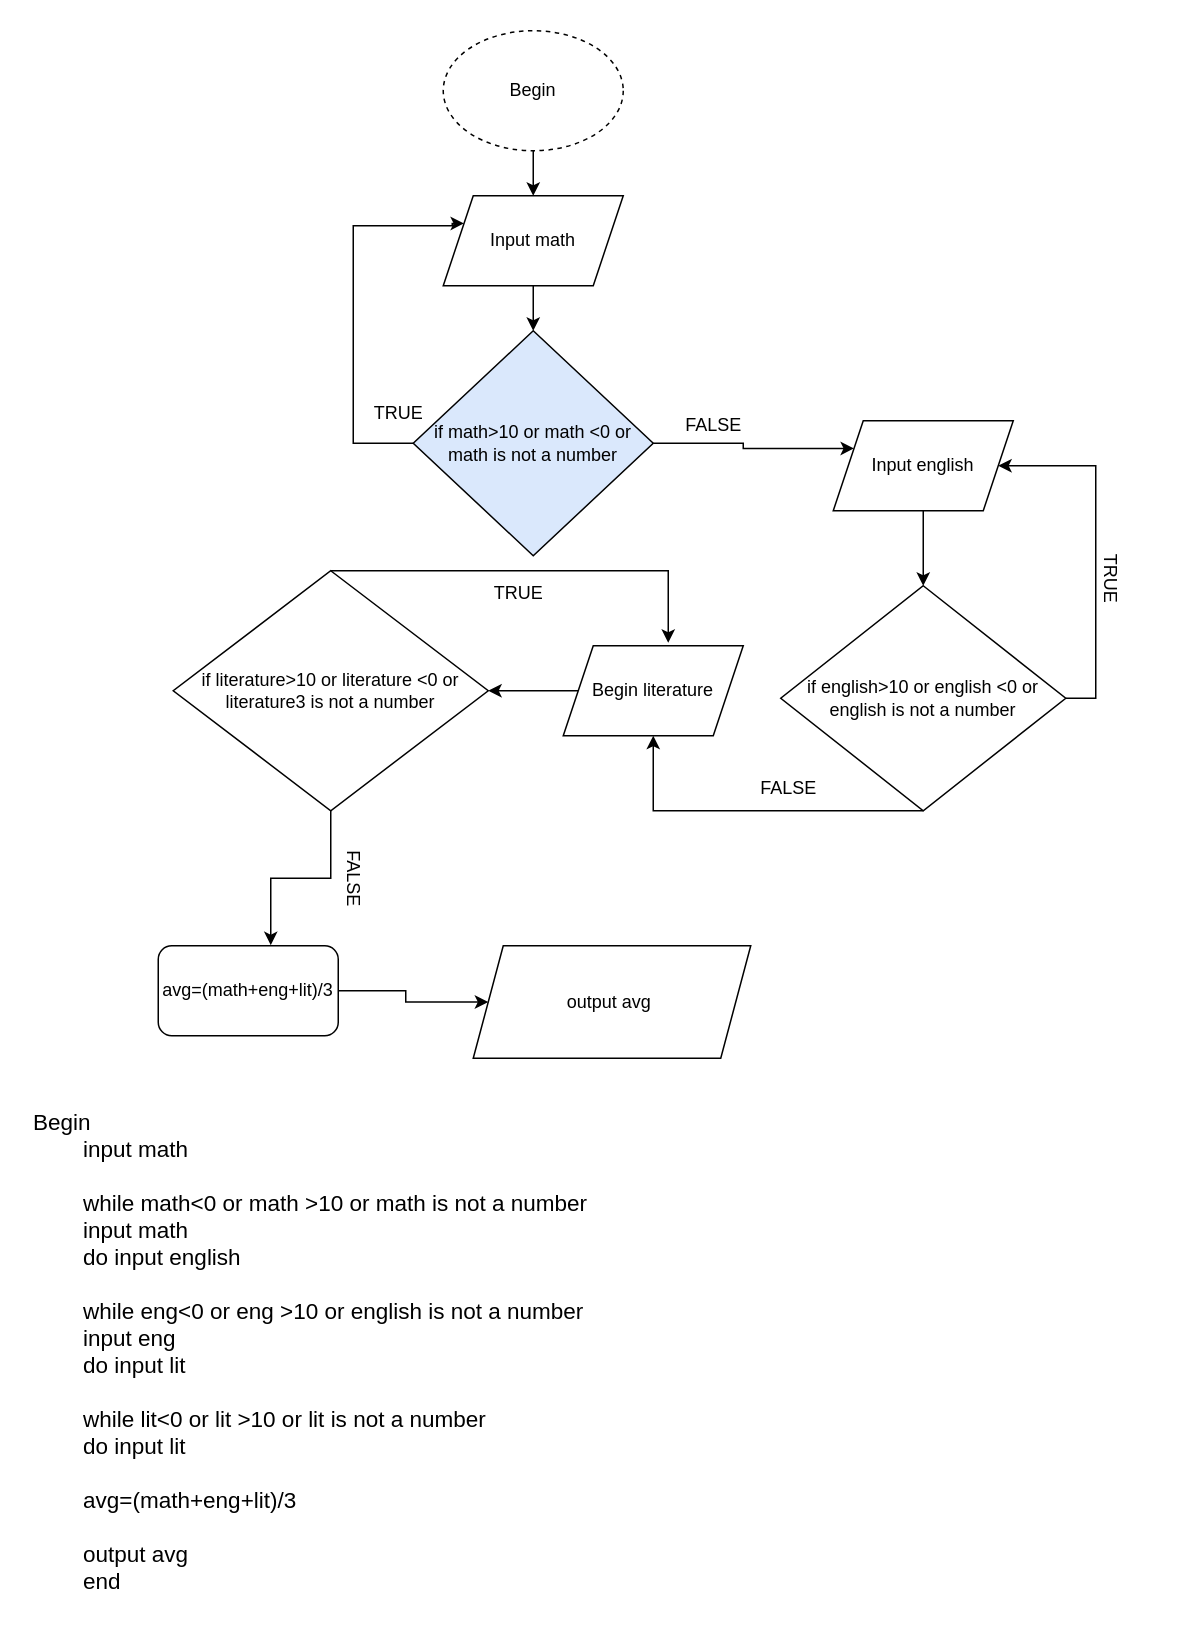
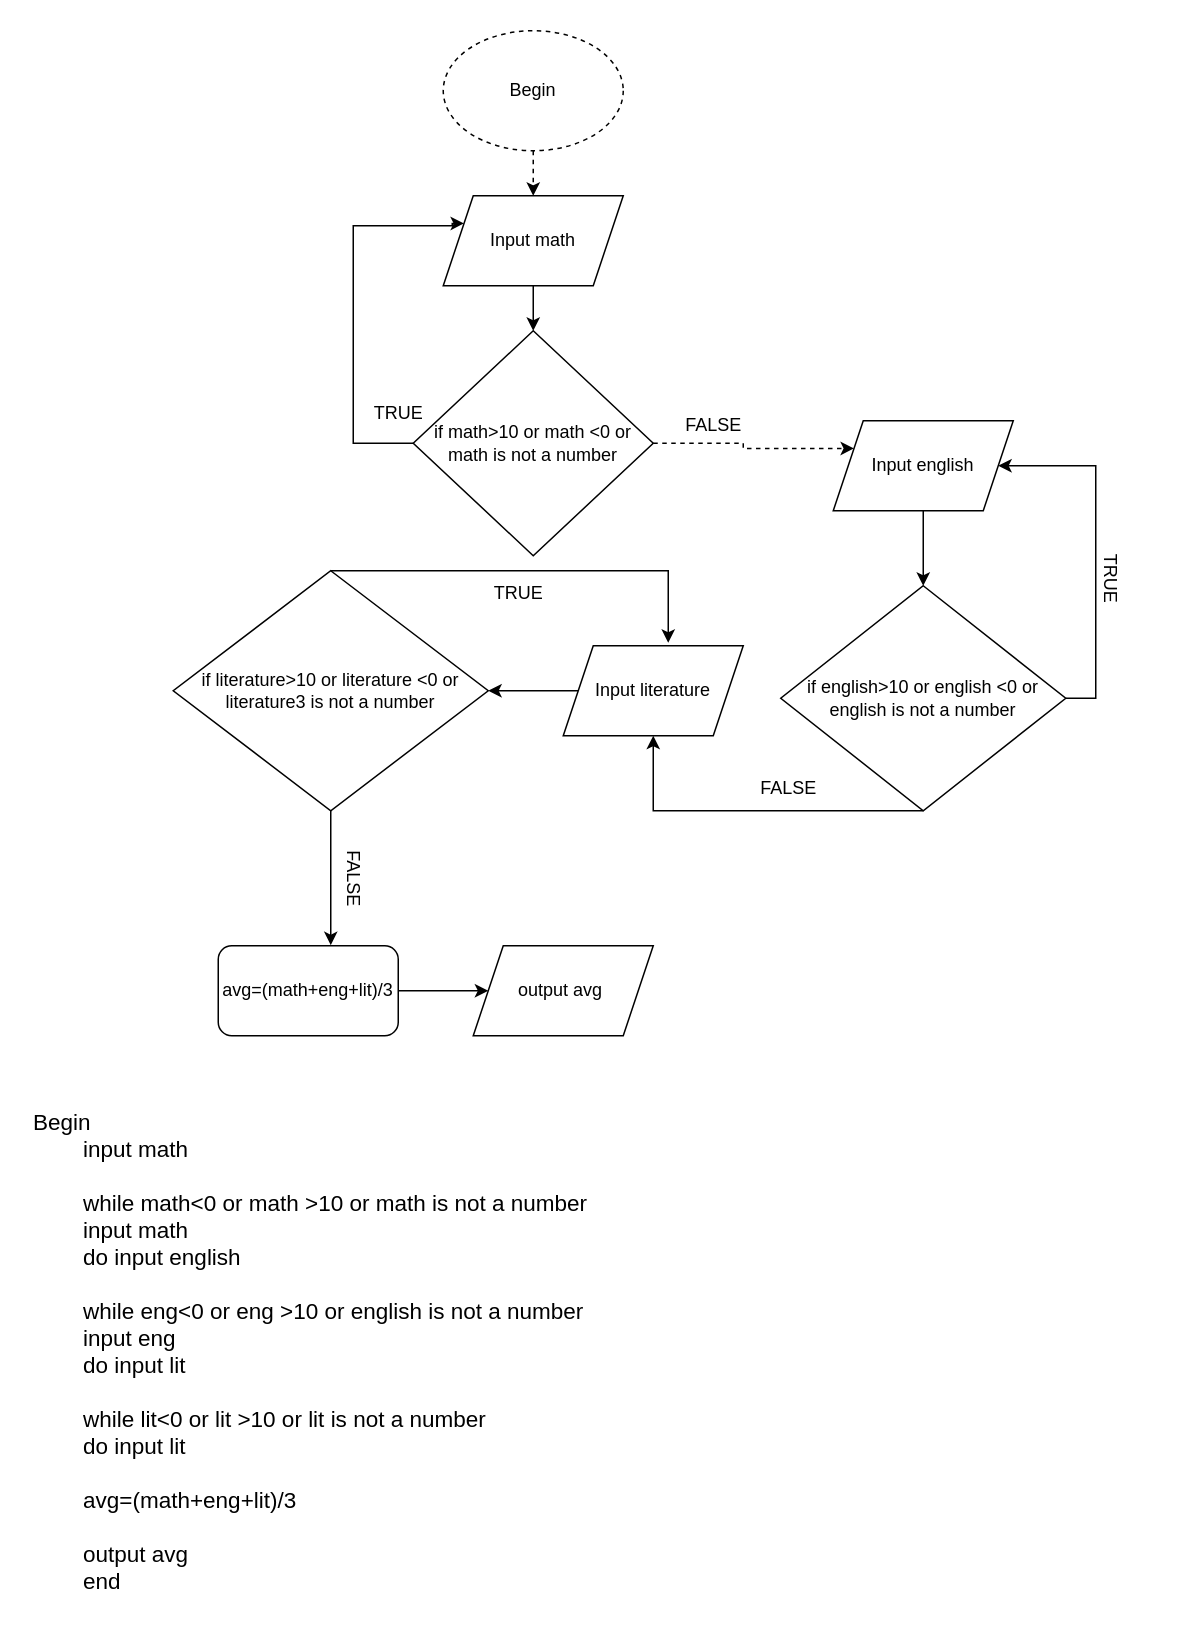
  <mxCell id="0" />
  <mxCell id="1" parent="0" />
- <mxCell id="2" style="edgeStyle=orthogonalEdgeStyle;rounded=0;orthogonalLoop=1;jettySize=auto;html=1;exitX=0.5;exitY=1;exitDx=0;exitDy=0;entryX=0.5;entryY=0;entryDx=0;entryDy=0;" parent="1" source="3" target="5" edge="1"><mxGeometry relative="1" as="geometry" /></mxCell>
+ <mxCell id="2" style="edgeStyle=orthogonalEdgeStyle;rounded=0;orthogonalLoop=1;jettySize=auto;html=1;exitX=0.5;exitY=1;exitDx=0;exitDy=0;entryX=0.5;entryY=0;entryDx=0;entryDy=0;dashed=1;" parent="1" source="3" target="5" edge="1"><mxGeometry relative="1" as="geometry" /></mxCell>
  <mxCell id="3" value="Begin" style="ellipse;whiteSpace=wrap;html=1;dashed=1;" parent="1" vertex="1"><mxGeometry x="295" y="20" width="120" height="80" as="geometry" /></mxCell>
  <mxCell id="4" style="edgeStyle=orthogonalEdgeStyle;rounded=0;orthogonalLoop=1;jettySize=auto;html=1;exitX=0.5;exitY=1;exitDx=0;exitDy=0;" parent="1" source="5" target="8" edge="1"><mxGeometry relative="1" as="geometry" /></mxCell>
  <mxCell id="5" value="Input math" style="shape=parallelogram;perimeter=parallelogramPerimeter;whiteSpace=wrap;html=1;fixedSize=1;" parent="1" vertex="1"><mxGeometry x="295" y="130" width="120" height="60" as="geometry" /></mxCell>
- <mxCell id="6" style="edgeStyle=orthogonalEdgeStyle;rounded=0;orthogonalLoop=1;jettySize=auto;html=1;exitX=1;exitY=0.5;exitDx=0;exitDy=0;entryX=0;entryY=0.25;entryDx=0;entryDy=0;" parent="1" source="8" target="12" edge="1"><mxGeometry relative="1" as="geometry" /></mxCell>
+ <mxCell id="6" style="edgeStyle=orthogonalEdgeStyle;rounded=0;orthogonalLoop=1;jettySize=auto;html=1;exitX=1;exitY=0.5;exitDx=0;exitDy=0;entryX=0;entryY=0.25;entryDx=0;entryDy=0;dashed=1;" parent="1" source="8" target="12" edge="1"><mxGeometry relative="1" as="geometry" /></mxCell>
  <mxCell id="7" style="edgeStyle=orthogonalEdgeStyle;rounded=0;orthogonalLoop=1;jettySize=auto;html=1;exitX=0;exitY=0.5;exitDx=0;exitDy=0;entryX=0;entryY=0.25;entryDx=0;entryDy=0;" parent="1" source="8" target="5" edge="1"><mxGeometry relative="1" as="geometry"><Array as="points"><mxPoint x="235" y="295" /><mxPoint x="235" y="150" /><mxPoint x="301" y="150" /><mxPoint x="301" y="149" /></Array></mxGeometry></mxCell>
- <mxCell id="8" value="if math&amp;gt;10 or math &amp;lt;0 or math is not a number" style="rhombus;whiteSpace=wrap;html=1;fillColor=#dae8fc;" parent="1" vertex="1"><mxGeometry x="275" y="220" width="160" height="150" as="geometry" /></mxCell>
+ <mxCell id="8" value="if math&amp;gt;10 or math &amp;lt;0 or math is not a number" style="rhombus;whiteSpace=wrap;html=1;" parent="1" vertex="1"><mxGeometry x="275" y="220" width="160" height="150" as="geometry" /></mxCell>
  <mxCell id="9" style="edgeStyle=orthogonalEdgeStyle;rounded=0;orthogonalLoop=1;jettySize=auto;html=1;exitX=1;exitY=0.5;exitDx=0;exitDy=0;" parent="1" source="10" target="13" edge="1"><mxGeometry relative="1" as="geometry" /></mxCell>
- <mxCell id="10" value="Begin literature" style="shape=parallelogram;perimeter=parallelogramPerimeter;whiteSpace=wrap;html=1;fixedSize=1;" parent="1" vertex="1"><mxGeometry x="375" y="430" width="120" height="60" as="geometry" /></mxCell>
+ <mxCell id="10" value="Input literature" style="shape=parallelogram;perimeter=parallelogramPerimeter;whiteSpace=wrap;html=1;fixedSize=1;" parent="1" vertex="1"><mxGeometry x="375" y="430" width="120" height="60" as="geometry" /></mxCell>
  <mxCell id="11" style="edgeStyle=orthogonalEdgeStyle;rounded=0;orthogonalLoop=1;jettySize=auto;html=1;exitX=0.5;exitY=1;exitDx=0;exitDy=0;" parent="1" source="12" target="16" edge="1"><mxGeometry relative="1" as="geometry" /></mxCell>
  <mxCell id="12" value="Input english" style="shape=parallelogram;perimeter=parallelogramPerimeter;whiteSpace=wrap;html=1;fixedSize=1;" parent="1" vertex="1"><mxGeometry x="555" y="280" width="120" height="60" as="geometry" /></mxCell>
  <mxCell id="13" value="if literature&amp;gt;10 or literature &amp;lt;0 or literature3 is not a number" style="rhombus;whiteSpace=wrap;html=1;" parent="1" vertex="1"><mxGeometry x="115" y="380" width="210" height="160" as="geometry" /></mxCell>
  <mxCell id="14" style="edgeStyle=orthogonalEdgeStyle;rounded=0;orthogonalLoop=1;jettySize=auto;html=1;exitX=0.5;exitY=1;exitDx=0;exitDy=0;entryX=0.5;entryY=1;entryDx=0;entryDy=0;" parent="1" source="16" target="10" edge="1"><mxGeometry relative="1" as="geometry"><Array as="points"><mxPoint x="435" y="540" /></Array></mxGeometry></mxCell>
  <mxCell id="15" style="edgeStyle=orthogonalEdgeStyle;rounded=0;orthogonalLoop=1;jettySize=auto;html=1;exitX=1;exitY=0.5;exitDx=0;exitDy=0;entryX=1;entryY=0.5;entryDx=0;entryDy=0;" parent="1" source="16" target="12" edge="1"><mxGeometry relative="1" as="geometry"><Array as="points"><mxPoint x="730" y="465" /><mxPoint x="730" y="310" /></Array></mxGeometry></mxCell>
  <mxCell id="16" value="if english&amp;gt;10 or english &amp;lt;0 or english is not a number" style="rhombus;whiteSpace=wrap;html=1;" parent="1" vertex="1"><mxGeometry x="520" y="390" width="190" height="150" as="geometry" /></mxCell>
  <mxCell id="17" style="edgeStyle=orthogonalEdgeStyle;rounded=0;orthogonalLoop=1;jettySize=auto;html=1;exitX=0.5;exitY=0;exitDx=0;exitDy=0;" parent="1" source="13" edge="1"><mxGeometry relative="1" as="geometry"><mxPoint x="445" y="428" as="targetPoint" /><Array as="points"><mxPoint x="445" y="380" /></Array></mxGeometry></mxCell>
  <mxCell id="18" value="TRUE" style="text;html=1;align=center;verticalAlign=middle;resizable=0;points=[];autosize=1;strokeColor=none;fillColor=none;" parent="1" vertex="1"><mxGeometry x="235" y="260" width="60" height="30" as="geometry" /></mxCell>
  <mxCell id="19" value="FALSE" style="text;html=1;align=center;verticalAlign=middle;resizable=0;points=[];autosize=1;strokeColor=none;fillColor=none;" parent="1" vertex="1"><mxGeometry x="445" y="268" width="60" height="30" as="geometry" /></mxCell>
  <mxCell id="20" value="FALSE" style="text;html=1;align=center;verticalAlign=middle;resizable=0;points=[];autosize=1;strokeColor=none;fillColor=none;" parent="1" vertex="1"><mxGeometry x="495" y="510" width="60" height="30" as="geometry" /></mxCell>
  <mxCell id="21" value="FALSE" style="text;html=1;align=center;verticalAlign=middle;resizable=0;points=[];autosize=1;strokeColor=none;fillColor=none;rotation=90;" parent="1" vertex="1"><mxGeometry x="205" y="570" width="60" height="30" as="geometry" /></mxCell>
  <mxCell id="22" value="TRUE" style="text;html=1;align=center;verticalAlign=middle;resizable=0;points=[];autosize=1;strokeColor=none;fillColor=none;rotation=90;" parent="1" vertex="1"><mxGeometry x="710" y="370" width="60" height="30" as="geometry" /></mxCell>
  <mxCell id="23" value="TRUE" style="text;html=1;align=center;verticalAlign=middle;resizable=0;points=[];autosize=1;strokeColor=none;fillColor=none;" parent="1" vertex="1"><mxGeometry x="315" y="380" width="60" height="30" as="geometry" /></mxCell>
  <mxCell id="24" style="edgeStyle=orthogonalEdgeStyle;rounded=0;orthogonalLoop=1;jettySize=auto;html=1;exitX=1;exitY=0.5;exitDx=0;exitDy=0;entryX=0;entryY=0.5;entryDx=0;entryDy=0;" parent="1" source="25" target="27" edge="1"><mxGeometry relative="1" as="geometry" /></mxCell>
- <mxCell id="25" value="avg=(math+eng+lit)/3" style="rounded=1;whiteSpace=wrap;html=1;" parent="1" vertex="1"><mxGeometry x="105" y="630" width="120" height="60" as="geometry" /></mxCell>
+ <mxCell id="25" value="avg=(math+eng+lit)/3" style="rounded=1;whiteSpace=wrap;html=1;" parent="1" vertex="1"><mxGeometry x="145" y="630" width="120" height="60" as="geometry" /></mxCell>
  <mxCell id="26" style="edgeStyle=orthogonalEdgeStyle;rounded=0;orthogonalLoop=1;jettySize=auto;html=1;exitX=0.5;exitY=1;exitDx=0;exitDy=0;entryX=0.625;entryY=-0.006;entryDx=0;entryDy=0;entryPerimeter=0;" parent="1" source="13" target="25" edge="1"><mxGeometry relative="1" as="geometry" /></mxCell>
- <mxCell id="27" value="output avg&amp;nbsp;" style="shape=parallelogram;perimeter=parallelogramPerimeter;whiteSpace=wrap;html=1;fixedSize=1;" parent="1" vertex="1"><mxGeometry x="315" y="630" width="185" height="75" as="geometry" /></mxCell>
+ <mxCell id="27" value="output avg&amp;nbsp;" style="shape=parallelogram;perimeter=parallelogramPerimeter;whiteSpace=wrap;html=1;fixedSize=1;" parent="1" vertex="1"><mxGeometry x="315" y="630" width="120" height="60" as="geometry" /></mxCell>
  <mxCell id="28" value="&lt;font style=&quot;font-size: 15px;&quot;&gt;Begin&amp;nbsp;&lt;/font&gt;&lt;div style=&quot;font-size: 15px;&quot;&gt;&lt;font style=&quot;font-size: 15px;&quot;&gt;&lt;span style=&quot;white-space: pre;&quot;&gt;&#09;&lt;/span&gt;input math&lt;br&gt;&lt;/font&gt;&lt;/div&gt;&lt;div style=&quot;font-size: 15px;&quot;&gt;&lt;span style=&quot;white-space: pre;&quot;&gt;&lt;font style=&quot;font-size: 15px;&quot;&gt;&#09;&lt;/font&gt;&lt;/span&gt;&lt;/div&gt;&lt;div style=&quot;font-size: 15px;&quot;&gt;&lt;font style=&quot;font-size: 15px;&quot;&gt;&lt;span style=&quot;white-space: pre;&quot;&gt;&#09;&lt;/span&gt;while&amp;nbsp;math&amp;lt;0 or math &amp;gt;10 or math is not a number&lt;br&gt;&lt;/font&gt;&lt;/div&gt;&lt;div style=&quot;font-size: 15px;&quot;&gt;&lt;font style=&quot;font-size: 15px;&quot;&gt;&lt;span style=&quot;white-space: pre;&quot;&gt;&#09;&lt;/span&gt;input math&lt;/font&gt;&lt;/div&gt;&lt;div style=&quot;font-size: 15px;&quot;&gt;&lt;font style=&quot;font-size: 15px;&quot;&gt;&lt;span style=&quot;white-space: pre;&quot;&gt;&#09;&lt;/span&gt;do&amp;nbsp;input english&amp;nbsp;&lt;br&gt;&lt;/font&gt;&lt;/div&gt;&lt;div style=&quot;font-size: 15px;&quot;&gt;&lt;span style=&quot;white-space: pre;&quot;&gt;&lt;font style=&quot;font-size: 15px;&quot;&gt;&#09;&lt;/font&gt;&lt;/span&gt;&lt;/div&gt;&lt;div style=&quot;font-size: 15px;&quot;&gt;&lt;font style=&quot;font-size: 15px;&quot;&gt;&lt;span style=&quot;background-color: initial;&quot;&gt;&lt;span style=&quot;white-space: pre;&quot;&gt;&#09;&lt;/span&gt;while&amp;nbsp;eng&amp;lt;0 or eng &amp;gt;10 or english is not a number&lt;/span&gt;&lt;br&gt;&lt;/font&gt;&lt;/div&gt;&lt;div style=&quot;font-size: 15px;&quot;&gt;&lt;font style=&quot;font-size: 15px;&quot;&gt;&lt;span style=&quot;white-space-collapse: preserve;&quot;&gt;&#09;&lt;/span&gt;input eng&amp;nbsp;&lt;/font&gt;&lt;/div&gt;&lt;div style=&quot;font-size: 15px;&quot;&gt;&lt;font style=&quot;font-size: 15px;&quot;&gt;&lt;span style=&quot;white-space: pre;&quot;&gt;&#09;&lt;/span&gt;do&amp;nbsp;input lit&amp;nbsp;&lt;/font&gt;&lt;/div&gt;&lt;div style=&quot;font-size: 15px;&quot;&gt;&lt;span style=&quot;white-space: pre;&quot;&gt;&lt;font style=&quot;font-size: 15px;&quot;&gt;&#09;&lt;/font&gt;&lt;/span&gt;&lt;/div&gt;&lt;div style=&quot;font-size: 15px;&quot;&gt;&lt;font style=&quot;font-size: 15px;&quot;&gt;&lt;span style=&quot;background-color: initial;&quot;&gt;&lt;span style=&quot;white-space: pre;&quot;&gt;&#09;&lt;/span&gt;while&amp;nbsp;lit&amp;lt;0 or lit &amp;gt;10 or lit is not a number&lt;/span&gt;&lt;br&gt;&lt;/font&gt;&lt;/div&gt;&lt;div style=&quot;font-size: 15px;&quot;&gt;&lt;font style=&quot;font-size: 15px;&quot;&gt;&lt;span style=&quot;white-space-collapse: preserve;&quot;&gt;&#09;&lt;/span&gt;do input lit&amp;nbsp;&lt;/font&gt;&lt;/div&gt;&lt;div style=&quot;font-size: 15px;&quot;&gt;&lt;font style=&quot;font-size: 15px;&quot;&gt;&lt;br&gt;&lt;/font&gt;&lt;/div&gt;&lt;div style=&quot;font-size: 15px;&quot;&gt;&lt;font style=&quot;font-size: 15px;&quot;&gt;&lt;span style=&quot;white-space: pre;&quot;&gt;&#09;&lt;/span&gt;avg=(math+eng+lit)/3&lt;/font&gt;&lt;/div&gt;&lt;div style=&quot;font-size: 15px;&quot;&gt;&lt;font style=&quot;font-size: 15px;&quot;&gt;&lt;br&gt;&lt;/font&gt;&lt;/div&gt;&lt;div style=&quot;font-size: 15px;&quot;&gt;&lt;font style=&quot;font-size: 15px;&quot;&gt;&lt;span style=&quot;white-space: pre;&quot;&gt;&#09;&lt;/span&gt;output avg&lt;/font&gt;&lt;/div&gt;&lt;div style=&quot;font-size: 15px;&quot;&gt;&lt;font style=&quot;font-size: 15px;&quot;&gt;&lt;span style=&quot;white-space: pre;&quot;&gt;&#09;&lt;/span&gt;end&amp;nbsp;&lt;/font&gt;&lt;/div&gt;" style="text;html=1;align=left;verticalAlign=middle;resizable=0;points=[];autosize=1;strokeColor=none;fillColor=none;" parent="1" vertex="1"><mxGeometry x="20" y="730" width="390" height="340" as="geometry" /></mxCell>
